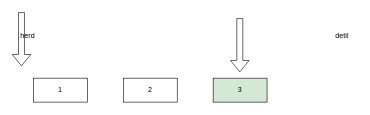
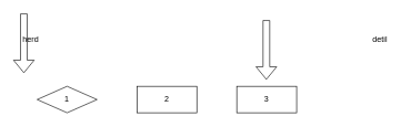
  <mxCell id="0" />
  <mxCell id="1" parent="0" />
- <mxCell id="2" value="1" style="rounded=0;whiteSpace=wrap;html=1;" vertex="1" parent="1"><mxGeometry x="55" y="130" width="90" height="40" as="geometry" /></mxCell>
+ <mxCell id="2" value="1" style="rhombus;whiteSpace=wrap;html=1;" vertex="1" parent="1"><mxGeometry x="55" y="130" width="90" height="40" as="geometry" /></mxCell>
  <mxCell id="3" value="2" style="rounded=0;whiteSpace=wrap;html=1;" vertex="1" parent="1"><mxGeometry x="205" y="130" width="90" height="40" as="geometry" /></mxCell>
- <mxCell id="4" value="3" style="rounded=0;whiteSpace=wrap;html=1;fillColor=#d5e8d4;" vertex="1" parent="1"><mxGeometry x="355" y="130" width="90" height="40" as="geometry" /></mxCell>
+ <mxCell id="4" value="3" style="rounded=0;whiteSpace=wrap;html=1;" vertex="1" parent="1"><mxGeometry x="355" y="130" width="90" height="40" as="geometry" /></mxCell>
  <mxCell id="5" value="" style="shape=flexArrow;endArrow=classic;html=1;" edge="1" parent="1"><mxGeometry width="50" height="50" relative="1" as="geometry"><mxPoint x="35" y="20" as="sourcePoint" /><mxPoint x="35" y="110" as="targetPoint" /></mxGeometry></mxCell>
  <mxCell id="6" value="herd" style="text;html=1;align=center;verticalAlign=middle;resizable=0;points=[];autosize=1;strokeColor=none;fillColor=none;" vertex="1" parent="1"><mxGeometry x="20" y="45" width="50" height="30" as="geometry" /></mxCell>
  <mxCell id="7" value="" style="shape=flexArrow;endArrow=classic;html=1;" edge="1" parent="1"><mxGeometry width="50" height="50" relative="1" as="geometry"><mxPoint x="399.5" y="30" as="sourcePoint" /><mxPoint x="399.5" y="120" as="targetPoint" /></mxGeometry></mxCell>
  <mxCell id="8" value="detil" style="text;html=1;align=center;verticalAlign=middle;resizable=0;points=[];autosize=1;strokeColor=none;fillColor=none;" vertex="1" parent="1"><mxGeometry x="545" y="45" width="50" height="30" as="geometry" /></mxCell>
